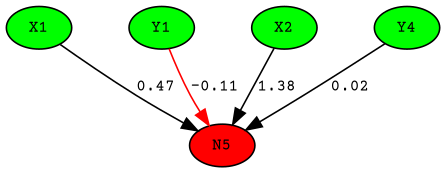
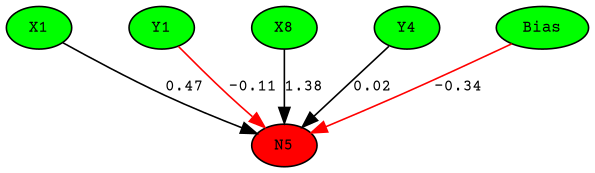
  digraph {
    fontname="Courier Prime"
    node [fillcolor=green fontname="Courier Prime" fontsize=10 shape=ellipse style=filled]
    edge [fontname="Courier Prime" fontsize=10]
    N5 [fillcolor=red height=0.1 width=0.1]
+   n2 [height=0.1 label=Bias width=0.1]
    n3 [height=0.1 label=X1 width=0.1]
    n4 [height=0.1 label=Y1 width=0.1]
-   n5 [height=0.1 label=X2 width=0.1]
+   n5 [height=0.1 label=X8 width=0.1]
    n6 [height=0.1 label=Y4 width=0.1]
    subgraph sub_1 {
      rank=same
      N5
    }
    subgraph sub_2 {
      rank=same
+     n2
      n3
      n4
      n5
      n6
    }
+   n2 -> N5 [arrowType=inv color=red label=-0.34]
    n3 -> N5 [color=black label=0.47]
    n3 -> n4 [style=invis fontsize=""]
    n4 -> N5 [arrowType=inv color=red label=-0.11]
    n4 -> n5 [style=invis fontsize=""]
    n5 -> N5 [color=black label=1.38]
    n5 -> n6 [style=invis fontsize=""]
    n6 -> N5 [color=black label=0.02]
+   n6 -> n2 [style=invis fontsize=""]
  }
